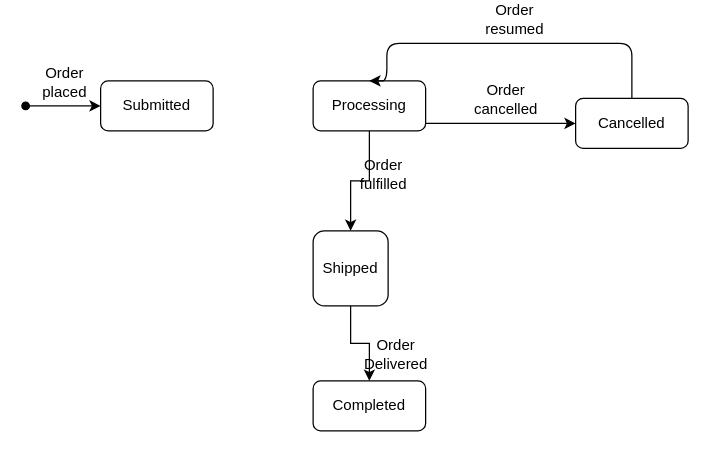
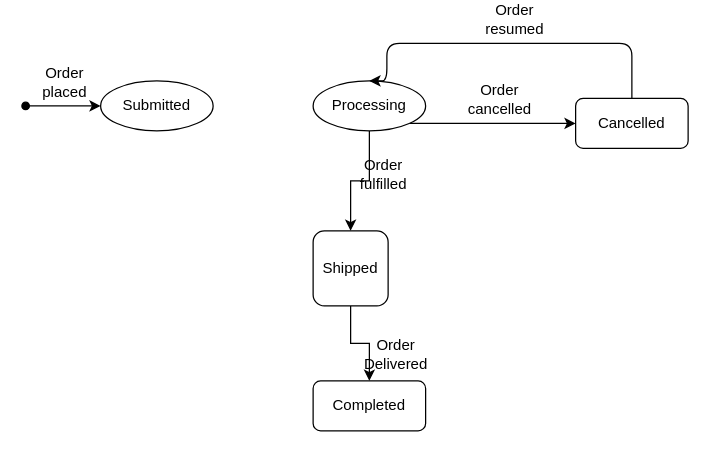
  <mxCell id="0" />
  <mxCell id="1" parent="0" />
- <mxCell id="2" value="Submitted" style="rounded=1;whiteSpace=wrap;html=1;" vertex="1" parent="1"><mxGeometry x="80" y="50" width="90" height="40" as="geometry" /></mxCell>
+ <mxCell id="2" value="Submitted" style="ellipse;whiteSpace=wrap;html=1;" vertex="1" parent="1"><mxGeometry x="80" y="50" width="90" height="40" as="geometry" /></mxCell>
  <mxCell id="3" value="" style="edgeStyle=orthogonalEdgeStyle;rounded=0;orthogonalLoop=1;jettySize=auto;html=1;" edge="1" parent="1" source="7" target="14"><mxGeometry relative="1" as="geometry"><Array as="points"><mxPoint x="400" y="84" /><mxPoint x="400" y="84" /></Array></mxGeometry></mxCell>
  <mxCell id="4" value="Order&lt;br&gt;cancelled" style="text;html=1;resizable=0;points=[];align=center;verticalAlign=middle;labelBackgroundColor=none;" vertex="1" connectable="0" parent="3"><mxGeometry x="0.152" y="-2" relative="1" as="geometry"><mxPoint x="-6" y="-22" as="offset" /></mxGeometry></mxCell>
  <mxCell id="5" value="" style="edgeStyle=orthogonalEdgeStyle;rounded=0;orthogonalLoop=1;jettySize=auto;html=1;exitX=0.5;exitY=1;exitDx=0;exitDy=0;" edge="1" parent="1" source="7" target="10"><mxGeometry relative="1" as="geometry" /></mxCell>
  <mxCell id="6" value="Order&lt;br&gt;fulfilled" style="text;html=1;resizable=0;points=[];align=center;verticalAlign=middle;labelBackgroundColor=none;" vertex="1" connectable="0" parent="5"><mxGeometry x="0.25" y="3" relative="1" as="geometry"><mxPoint x="22" y="-10" as="offset" /></mxGeometry></mxCell>
- <mxCell id="7" value="Processing" style="rounded=1;whiteSpace=wrap;html=1;" vertex="1" parent="1"><mxGeometry x="250" y="50" width="90" height="40" as="geometry" /></mxCell>
+ <mxCell id="7" value="Processing" style="ellipse;whiteSpace=wrap;html=1;" vertex="1" parent="1"><mxGeometry x="250" y="50" width="90" height="40" as="geometry" /></mxCell>
  <mxCell id="8" value="" style="edgeStyle=orthogonalEdgeStyle;rounded=0;orthogonalLoop=1;jettySize=auto;html=1;" edge="1" parent="1" source="10" target="11"><mxGeometry relative="1" as="geometry" /></mxCell>
  <mxCell id="9" value="Order&lt;br&gt;Delivered" style="text;html=1;resizable=0;points=[];align=center;verticalAlign=middle;labelBackgroundColor=none;" vertex="1" connectable="0" parent="8"><mxGeometry x="-0.25" relative="1" as="geometry"><mxPoint x="35" y="10" as="offset" /></mxGeometry></mxCell>
  <mxCell id="10" value="Shipped" style="rounded=1;whiteSpace=wrap;html=1;" vertex="1" parent="1"><mxGeometry x="250" y="170" width="60" height="60" as="geometry" /></mxCell>
  <mxCell id="11" value="Completed" style="rounded=1;whiteSpace=wrap;html=1;" vertex="1" parent="1"><mxGeometry x="250" y="290" width="90" height="40" as="geometry" /></mxCell>
  <mxCell id="12" style="edgeStyle=orthogonalEdgeStyle;rounded=1;orthogonalLoop=1;jettySize=auto;html=1;exitX=0.5;exitY=0;exitDx=0;exitDy=0;entryX=0.5;entryY=0;entryDx=0;entryDy=0;" edge="1" parent="1" source="14" target="7"><mxGeometry relative="1" as="geometry"><Array as="points"><mxPoint x="505" y="20" /><mxPoint x="309" y="20" /></Array></mxGeometry></mxCell>
  <mxCell id="13" value="Order&lt;br&gt;resumed" style="text;html=1;resizable=0;points=[];align=center;verticalAlign=middle;labelBackgroundColor=none;" vertex="1" connectable="0" parent="12"><mxGeometry x="-0.082" y="-3" relative="1" as="geometry"><mxPoint x="-9" y="-17" as="offset" /></mxGeometry></mxCell>
  <mxCell id="14" value="Cancelled" style="rounded=1;whiteSpace=wrap;html=1;" vertex="1" parent="1"><mxGeometry x="460" y="64" width="90" height="40" as="geometry" /></mxCell>
  <mxCell id="15" value="" style="endArrow=classic;html=1;entryX=0;entryY=0.5;entryDx=0;entryDy=0;startArrow=oval;startFill=1;" edge="1" parent="1" target="2"><mxGeometry width="50" height="50" relative="1" as="geometry"><mxPoint x="20" y="70" as="sourcePoint" /><mxPoint x="130" y="350" as="targetPoint" /></mxGeometry></mxCell>
  <mxCell id="16" value="Order&lt;br&gt;placed" style="text;html=1;resizable=0;points=[];align=center;verticalAlign=middle;labelBackgroundColor=none;" vertex="1" connectable="0" parent="15"><mxGeometry x="-0.5" y="-2" relative="1" as="geometry"><mxPoint x="15" y="-22" as="offset" /></mxGeometry></mxCell>
